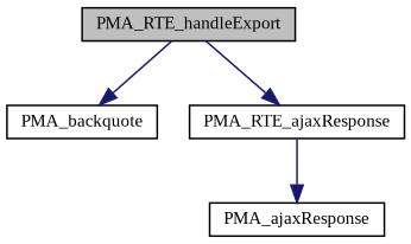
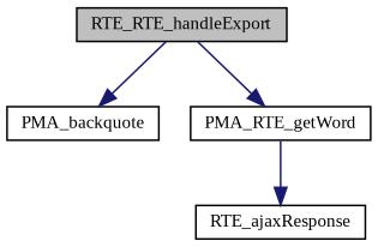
  digraph {
    fontname="Liberation Serif"
    rankdir=TB
    node [color=black fillcolor=white fontname="Liberation Serif" fontsize=10 shape=record style=filled]
    edge [color=midnightblue fontname="Liberation Serif" fontsize=10 labelfontname=Helvetica labelfontsize=10 style=solid]
-   n1 [fillcolor=grey75 fontcolor=black height=0.2 label=PMA_RTE_handleExport width=0.4]
+   n1 [fillcolor=grey75 fontcolor=black height=0.2 label=RTE_RTE_handleExport width=0.4]
    n2 [height=0.2 label=PMA_backquote width=0.4]
-   n3 [height=0.2 label=PMA_RTE_ajaxResponse width=0.4]
-   n4 [height=0.2 label=PMA_ajaxResponse width=0.4]
+   n3 [height=0.2 label=PMA_RTE_getWord width=0.4]
+   n4 [height=0.2 label=RTE_ajaxResponse width=0.4]
    n1 -> n2
    n1 -> n3
    n3 -> n4
  }
